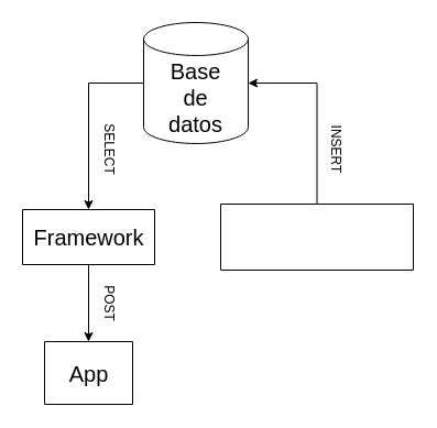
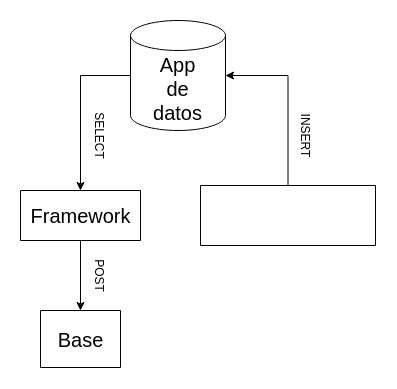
  <mxCell id="0" />
  <mxCell id="1" parent="0" />
  <mxCell id="2" style="edgeStyle=orthogonalEdgeStyle;rounded=0;orthogonalLoop=1;jettySize=auto;html=1;exitX=0.5;exitY=0;exitDx=0;exitDy=0;entryX=1;entryY=0.5;entryDx=0;entryDy=0;entryPerimeter=0;" parent="1" source="3" target="8" edge="1"><mxGeometry relative="1" as="geometry" /></mxCell>
  <mxCell id="3" value="" style="swimlane;startSize=0;" parent="1" vertex="1"><mxGeometry x="200" y="185" width="175" height="60" as="geometry" /></mxCell>
  <mxCell id="4" style="edgeStyle=orthogonalEdgeStyle;rounded=0;orthogonalLoop=1;jettySize=auto;html=1;exitX=0.5;exitY=1;exitDx=0;exitDy=0;entryX=0.5;entryY=0;entryDx=0;entryDy=0;" parent="1" source="5" target="11" edge="1"><mxGeometry relative="1" as="geometry" /></mxCell>
  <mxCell id="5" value="" style="swimlane;startSize=0;" parent="1" vertex="1"><mxGeometry x="20" y="190" width="120" height="50" as="geometry" /></mxCell>
  <mxCell id="6" value="Framework" style="text;html=1;align=center;verticalAlign=middle;resizable=0;points=[];autosize=1;strokeColor=none;fillColor=none;fontSize=20;" parent="5" vertex="1"><mxGeometry y="5" width="120" height="40" as="geometry" /></mxCell>
  <mxCell id="7" style="edgeStyle=orthogonalEdgeStyle;rounded=0;orthogonalLoop=1;jettySize=auto;html=1;exitX=0;exitY=0.5;exitDx=0;exitDy=0;exitPerimeter=0;entryX=0.5;entryY=0;entryDx=0;entryDy=0;" parent="1" source="8" target="5" edge="1"><mxGeometry relative="1" as="geometry" /></mxCell>
- <mxCell id="8" value="&lt;div style=&quot;font-size: 20px;&quot;&gt;&lt;font style=&quot;font-size: 20px;&quot;&gt;Base&lt;/font&gt;&lt;/div&gt;&lt;div style=&quot;font-size: 20px;&quot;&gt;&lt;font style=&quot;font-size: 20px;&quot;&gt;de&lt;/font&gt;&lt;/div&gt;&lt;div style=&quot;font-size: 20px;&quot;&gt;&lt;font style=&quot;font-size: 20px;&quot;&gt;datos&lt;br&gt;&lt;/font&gt;&lt;/div&gt;" style="shape=cylinder3;whiteSpace=wrap;html=1;boundedLbl=1;backgroundOutline=1;size=15;" parent="1" vertex="1"><mxGeometry x="130" y="20" width="95" height="110" as="geometry" /></mxCell>
+ <mxCell id="8" value="&lt;div style=&quot;font-size: 20px;&quot;&gt;&lt;font style=&quot;font-size: 20px;&quot;&gt;App&lt;/font&gt;&lt;/div&gt;&lt;div style=&quot;font-size: 20px;&quot;&gt;&lt;font style=&quot;font-size: 20px;&quot;&gt;de&lt;/font&gt;&lt;/div&gt;&lt;div style=&quot;font-size: 20px;&quot;&gt;&lt;font style=&quot;font-size: 20px;&quot;&gt;datos&lt;br&gt;&lt;/font&gt;&lt;/div&gt;" style="shape=cylinder3;whiteSpace=wrap;html=1;boundedLbl=1;backgroundOutline=1;size=15;" parent="1" vertex="1"><mxGeometry x="130" y="20" width="95" height="110" as="geometry" /></mxCell>
  <mxCell id="9" value="INSERT" style="text;html=1;align=center;verticalAlign=middle;resizable=0;points=[];autosize=1;strokeColor=none;fillColor=none;rotation=90;" parent="1" vertex="1"><mxGeometry x="270" y="120" width="70" height="30" as="geometry" /></mxCell>
  <mxCell id="10" value="SELECT" style="text;html=1;align=center;verticalAlign=middle;resizable=0;points=[];autosize=1;strokeColor=none;fillColor=none;rotation=90;" parent="1" vertex="1"><mxGeometry x="64" y="120" width="70" height="30" as="geometry" /></mxCell>
  <mxCell id="11" value="" style="swimlane;startSize=0;" parent="1" vertex="1"><mxGeometry x="40" y="310" width="80" height="57" as="geometry" /></mxCell>
- <mxCell id="12" value="App" style="text;html=1;align=center;verticalAlign=middle;resizable=0;points=[];autosize=1;strokeColor=none;fillColor=none;fontSize=20;" parent="11" vertex="1"><mxGeometry x="10" y="8.5" width="60" height="40" as="geometry" /></mxCell>
+ <mxCell id="12" value="Base" style="text;html=1;align=center;verticalAlign=middle;resizable=0;points=[];autosize=1;strokeColor=none;fillColor=none;fontSize=20;" parent="11" vertex="1"><mxGeometry x="10" y="8.5" width="60" height="40" as="geometry" /></mxCell>
  <mxCell id="13" value="POST" style="text;html=1;align=center;verticalAlign=middle;resizable=0;points=[];autosize=1;strokeColor=none;fillColor=none;rotation=90;" parent="1" vertex="1"><mxGeometry x="69" y="260" width="60" height="30" as="geometry" /></mxCell>
